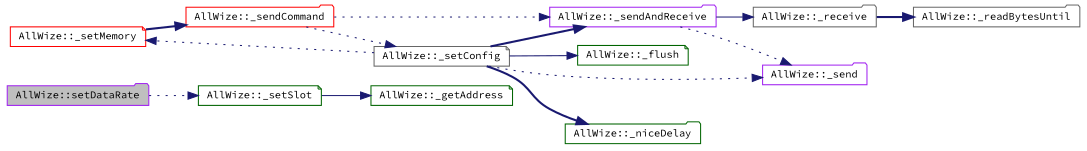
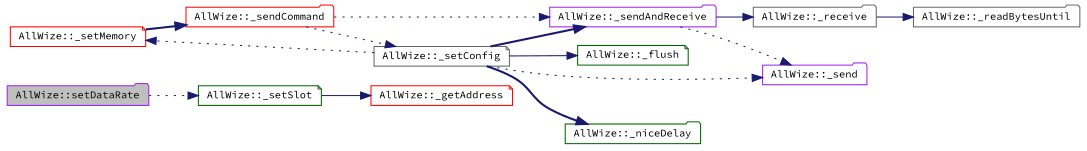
  digraph {
    fontname="Source Code Pro"
    rankdir=LR
    node [color=purple fillcolor=white fontname="Source Code Pro" fontsize=10 shape=folder style=filled]
    edge [color=midnightblue fontname="Source Code Pro" fontsize=10 labelfontname=Helvetica labelfontsize=10 style=dotted]
    n1 [fillcolor=grey75 fontcolor=black height=0.2 label="AllWize::setDataRate" width=0.4]
    n2 [color=darkgreen height=0.2 label="AllWize::_setSlot" shape=note width=0.4]
-   n3 [color=darkgreen height=0.2 label="AllWize::_getAddress" shape=note width=0.4]
+   n3 [color=red height=0.2 label="AllWize::_getAddress" shape=note width=0.4]
    n4 [color=red height=0.2 label="AllWize::_setMemory" shape=note width=0.4]
    n5 [color=red height=0.2 label="AllWize::_sendCommand" width=0.4]
    n6 [color=gray40 height=0.2 label="AllWize::_setConfig" shape=note width=0.4]
    n7 [height=0.2 label="AllWize::_sendAndReceive" width=0.4]
    n8 [color=darkgreen height=0.2 label="AllWize::_flush" shape=note width=0.4]
    n9 [height=0.2 label="AllWize::_send" width=0.4]
    n10 [color=darkgreen height=0.2 label="AllWize::_niceDelay" width=0.4]
    n11 [color=gray40 height=0.2 label="AllWize::_receive" width=0.4]
    n12 [color=gray40 height=0.2 label="AllWize::_readBytesUntil" width=0.4]
    n1 -> n2
    n2 -> n3 [style=solid]
    n4 -> n5 [style=bold]
    n5 -> n6
    n5 -> n7
    n6 -> n4
    n6 -> n7 [style=bold]
    n6 -> n8 [style=solid]
    n6 -> n9
    n6 -> n10 [style=bold]
    n7 -> n9
    n7 -> n11 [style=solid]
-   n11 -> n12 [style=bold]
+   n11 -> n12 [style=solid]
  }
